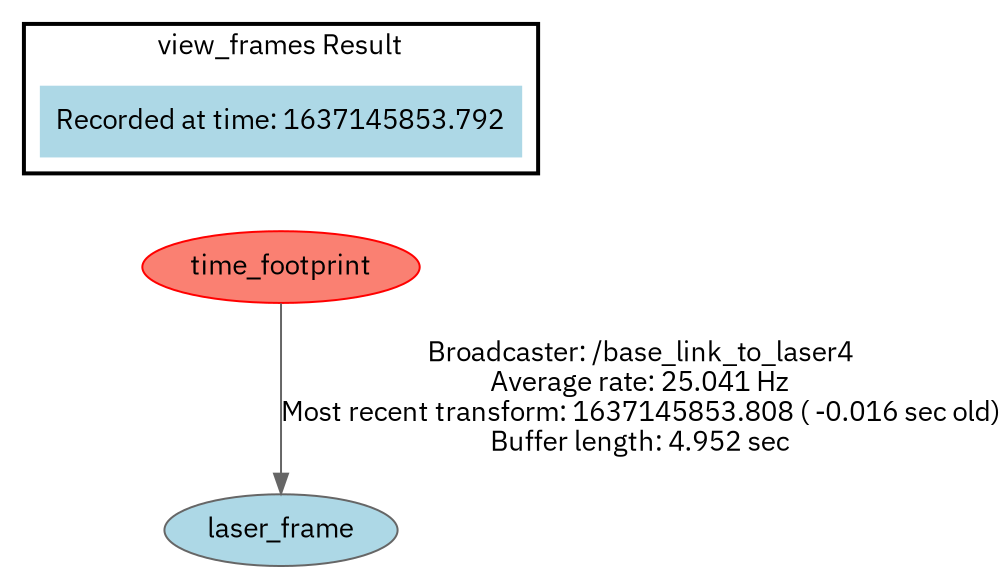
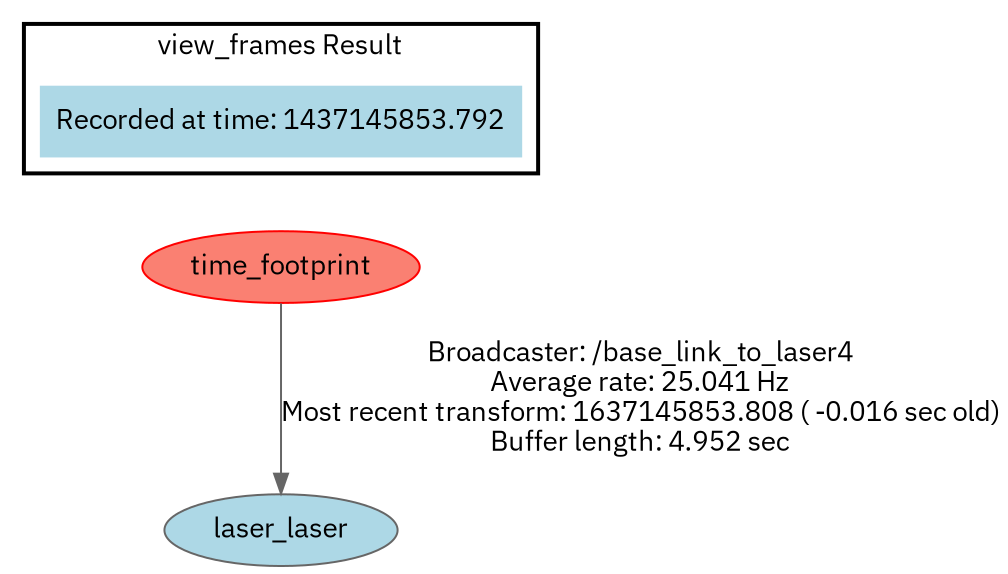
  digraph {
    fontname="IBM Plex Sans"
    node [fillcolor=lightblue fontname="IBM Plex Sans" style=filled]
    edge [fontname="IBM Plex Sans"]
-   "Recorded at time: 1637145853.792" [color=teal shape=plaintext]
+   "Recorded at time: 1637145853.792" [color=teal shape=plaintext label="Recorded at time: 1437145853.792"]
    n2 [color=red fillcolor=salmon label=time_footprint]
-   laser_frame [color=gray40]
+   laser_frame [color=gray40 label=laser_laser]
    subgraph cluster_1 {
      color=black
      label="view_frames Result"
      style=bold
      "Recorded at time: 1637145853.792"
    }
    "Recorded at time: 1637145853.792" -> n2 [style=invis]
    n2 -> laser_frame [color=gray40 label="Broadcaster: /base_link_to_laser4\nAverage rate: 25.041 Hz\nMost recent transform: 1637145853.808 ( -0.016 sec old)\nBuffer length: 4.952 sec\n"]
  }
